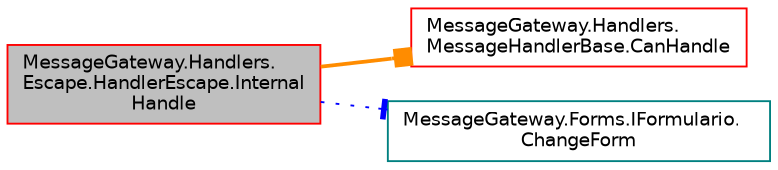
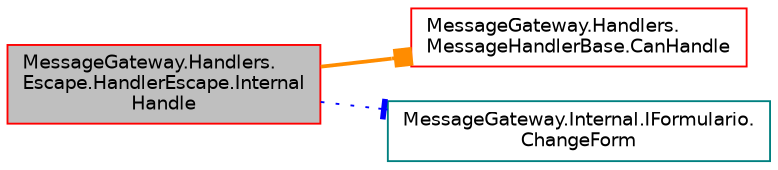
  digraph {
    rankdir=LR
    node [color=red fillcolor=white fontname=Helvetica fontsize=10 shape=record style=filled]
    edge [fontname=Helvetica fontsize=10 labelfontname=Helvetica labelfontsize=10]
    n1 [fillcolor=grey75 fontcolor=black height=0.2 label="MessageGateway.Handlers.\lEscape.HandlerEscape.Internal\lHandle" width=0.4]
    n2 [height=0.2 label="MessageGateway.Handlers.\lMessageHandlerBase.CanHandle" width=0.4]
-   n3 [color=teal height=0.2 label="MessageGateway.Forms.IFormulario.\lChangeForm" width=0.4]
+   n3 [color=teal height=0.2 label="MessageGateway.Internal.IFormulario.\lChangeForm" width=0.4]
    n1 -> n2 [color=darkorange style=bold arrowhead=box]
    n1 -> n3 [color=blue style=dotted arrowhead=tee]
  }
